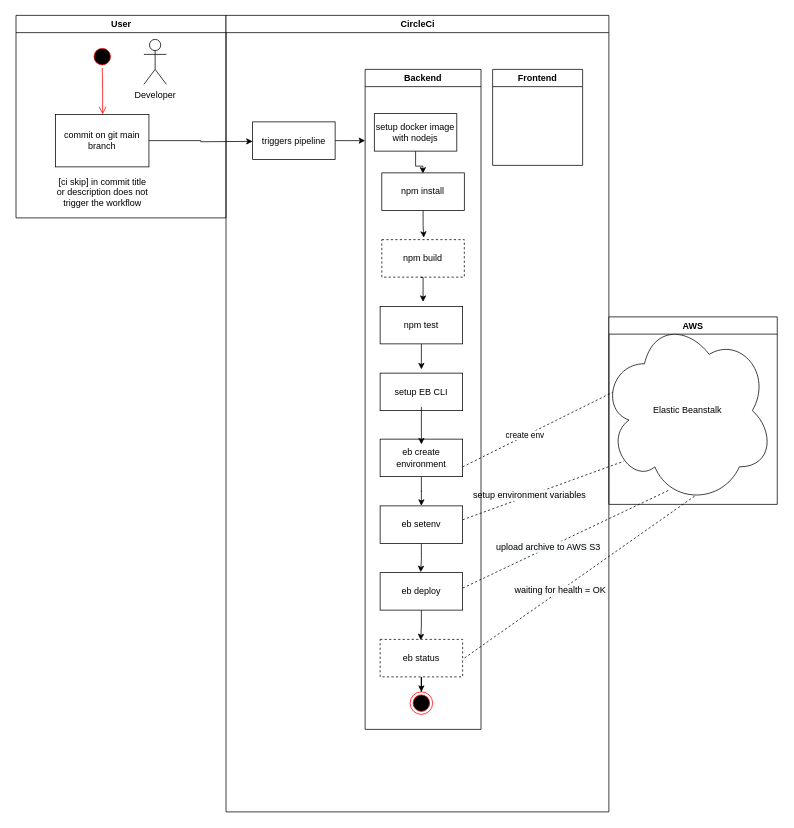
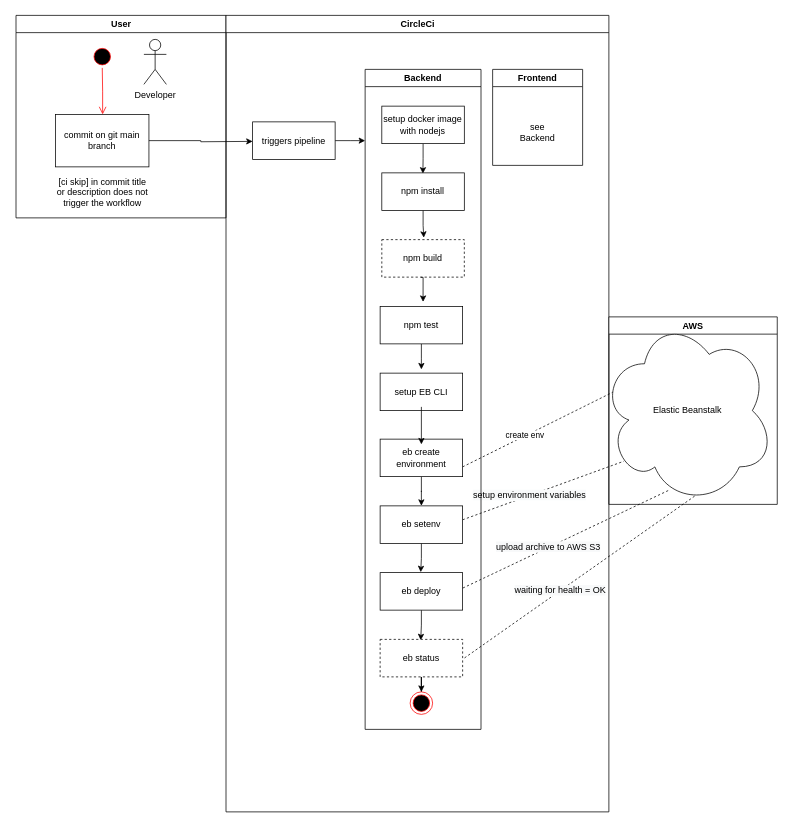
  <mxCell id="0" />
  <mxCell id="1" parent="0" />
  <mxCell id="2" value="User" style="swimlane;whiteSpace=wrap;startSize=23;" parent="1" vertex="1"><mxGeometry x="20.5" y="20" width="280" height="270" as="geometry" /></mxCell>
  <mxCell id="3" value="" style="ellipse;shape=startState;fillColor=#000000;strokeColor=#ff0000;" parent="2" vertex="1"><mxGeometry x="100" y="40" width="30" height="30" as="geometry" /></mxCell>
  <mxCell id="4" value="" style="edgeStyle=elbowEdgeStyle;elbow=horizontal;verticalAlign=bottom;endArrow=open;endSize=8;strokeColor=#FF0000;endFill=1;rounded=0" parent="2" source="3" target="5" edge="1"><mxGeometry x="100" y="40" as="geometry"><mxPoint x="115" y="110" as="targetPoint" /></mxGeometry></mxCell>
  <mxCell id="5" value="commit on git main branch" style="whiteSpace=wrap;" parent="2" vertex="1"><mxGeometry x="52.75" y="132" width="124.5" height="70" as="geometry" /></mxCell>
  <mxCell id="6" value="Developer" style="shape=umlActor;verticalLabelPosition=bottom;verticalAlign=top;html=1;outlineConnect=0;" vertex="1" parent="2"><mxGeometry x="170.5" y="32" width="30" height="60" as="geometry" /></mxCell>
  <mxCell id="7" value="[ci skip] in commit title or description does not trigger the workflow" style="text;html=1;strokeColor=none;fillColor=none;align=center;verticalAlign=middle;whiteSpace=wrap;rounded=0;" vertex="1" parent="2"><mxGeometry x="50.25" y="202" width="129.5" height="68" as="geometry" /></mxCell>
  <mxCell id="8" value="CircleCi" style="swimlane;whiteSpace=wrap" parent="1" vertex="1"><mxGeometry x="300.5" y="20" width="510.5" height="1062" as="geometry" /></mxCell>
  <mxCell id="9" style="edgeStyle=orthogonalEdgeStyle;rounded=0;orthogonalLoop=1;jettySize=auto;html=1;" edge="1" parent="8" source="10"><mxGeometry relative="1" as="geometry"><mxPoint x="185.5" y="167" as="targetPoint" /></mxGeometry></mxCell>
  <mxCell id="10" value="triggers pipeline" style="" parent="8" vertex="1"><mxGeometry x="35.5" y="142" width="110" height="50" as="geometry" /></mxCell>
  <mxCell id="11" value="" style="edgeStyle=orthogonalEdgeStyle;rounded=0;orthogonalLoop=1;jettySize=auto;html=1;" edge="1" parent="8" source="12"><mxGeometry relative="1" as="geometry"><mxPoint x="260.5" y="472" as="targetPoint" /></mxGeometry></mxCell>
  <mxCell id="12" value="npm test" style="whiteSpace=wrap;" vertex="1" parent="8"><mxGeometry x="205.5" y="388" width="110" height="50" as="geometry" /></mxCell>
  <mxCell id="13" value="setup EB CLI" style="whiteSpace=wrap;fillColor=rgb(255, 255, 255);strokeColor=rgb(0, 0, 0);fontColor=rgb(0, 0, 0);" vertex="1" parent="8"><mxGeometry x="205.5" y="477" width="110" height="50" as="geometry" /></mxCell>
  <mxCell id="14" value="" style="endArrow=none;dashed=1;html=1;rounded=0;entryX=0.07;entryY=0.4;entryDx=0;entryDy=0;entryPerimeter=0;" edge="1" parent="8" target="21"><mxGeometry width="50" height="50" relative="1" as="geometry"><mxPoint x="315.5" y="602" as="sourcePoint" /><mxPoint x="555.5" y="562" as="targetPoint" /></mxGeometry></mxCell>
  <mxCell id="15" value="create env" style="edgeLabel;html=1;align=center;verticalAlign=middle;resizable=0;points=[];" vertex="1" connectable="0" parent="14"><mxGeometry x="-0.174" y="1" relative="1" as="geometry"><mxPoint as="offset" /></mxGeometry></mxCell>
  <mxCell id="16" value="" style="endArrow=none;dashed=1;html=1;rounded=0;exitX=1.003;exitY=0.411;exitDx=0;exitDy=0;exitPerimeter=0;entryX=0.13;entryY=0.77;entryDx=0;entryDy=0;entryPerimeter=0;" edge="1" parent="8" target="21"><mxGeometry width="50" height="50" relative="1" as="geometry"><mxPoint x="315.5" y="672.55" as="sourcePoint" /><mxPoint x="505.17" y="582" as="targetPoint" /></mxGeometry></mxCell>
  <mxCell id="17" value="&lt;span style=&quot;font-size: 12px ; background-color: rgb(248 , 249 , 250)&quot;&gt;setup environment variables&lt;/span&gt;" style="edgeLabel;html=1;align=center;verticalAlign=middle;resizable=0;points=[];" vertex="1" connectable="0" parent="16"><mxGeometry x="-0.174" y="1" relative="1" as="geometry"><mxPoint as="offset" /></mxGeometry></mxCell>
  <mxCell id="18" value="Frontend" style="swimlane;" vertex="1" parent="8"><mxGeometry x="355.5" y="72" width="120" height="128" as="geometry" /></mxCell>
+ <mxCell id="19" value="see Backend" style="text;html=1;strokeColor=none;fillColor=none;align=center;verticalAlign=middle;whiteSpace=wrap;rounded=0;" vertex="1" parent="18"><mxGeometry x="30" y="69" width="60" height="30" as="geometry" /></mxCell>
  <mxCell id="20" value="AWS" style="swimlane;whiteSpace=wrap" parent="1" vertex="1"><mxGeometry x="811" y="422" width="224.5" height="250" as="geometry" /></mxCell>
  <mxCell id="21" value="Elastic Beanstalk" style="ellipse;shape=cloud;whiteSpace=wrap;html=1;" vertex="1" parent="20"><mxGeometry x="-10" width="230" height="250" as="geometry" /></mxCell>
  <mxCell id="22" style="edgeStyle=orthogonalEdgeStyle;rounded=0;orthogonalLoop=1;jettySize=auto;html=1;" edge="1" parent="1" source="5"><mxGeometry relative="1" as="geometry"><mxPoint x="336" y="188" as="targetPoint" /></mxGeometry></mxCell>
  <mxCell id="23" value="Backend" style="swimlane;" vertex="1" parent="1"><mxGeometry x="486" y="92" width="154.5" height="880" as="geometry" /></mxCell>
  <mxCell id="24" value="" style="edgeStyle=orthogonalEdgeStyle;rounded=0;orthogonalLoop=1;jettySize=auto;html=1;entryX=0.498;entryY=0.02;entryDx=0;entryDy=0;entryPerimeter=0;" edge="1" parent="23" source="25" target="27"><mxGeometry relative="1" as="geometry"><mxPoint x="77" y="130" as="targetPoint" /></mxGeometry></mxCell>
- <mxCell id="25" value="setup docker image with nodejs" style="whiteSpace=wrap;" vertex="1" parent="23"><mxGeometry x="12.25" y="59" width="110" height="50" as="geometry" /></mxCell>
+ <mxCell id="25" value="setup docker image with nodejs" style="whiteSpace=wrap;" vertex="1" parent="23"><mxGeometry x="22.25" y="49" width="110" height="50" as="geometry" /></mxCell>
  <mxCell id="26" style="edgeStyle=orthogonalEdgeStyle;rounded=0;orthogonalLoop=1;jettySize=auto;html=1;entryX=0.509;entryY=-0.051;entryDx=0;entryDy=0;entryPerimeter=0;" edge="1" parent="23" source="27" target="28"><mxGeometry relative="1" as="geometry" /></mxCell>
  <mxCell id="27" value="npm install" style="whiteSpace=wrap;" vertex="1" parent="23"><mxGeometry x="22.25" y="138" width="110" height="50" as="geometry" /></mxCell>
  <mxCell id="28" value="npm build" style="whiteSpace=wrap;dashed=1;" vertex="1" parent="23"><mxGeometry x="22.25" y="227" width="110" height="50" as="geometry" /></mxCell>
  <mxCell id="29" value="" style="edgeStyle=orthogonalEdgeStyle;rounded=0;orthogonalLoop=1;jettySize=auto;html=1;entryX=0.5;entryY=-0.003;entryDx=0;entryDy=0;entryPerimeter=0;" edge="1" parent="23" source="30" target="36"><mxGeometry relative="1" as="geometry" /></mxCell>
  <mxCell id="30" value="eb create environment" style="whiteSpace=wrap;fillColor=rgb(255, 255, 255);strokeColor=rgb(0, 0, 0);fontColor=rgb(0, 0, 0);" vertex="1" parent="23"><mxGeometry x="20" y="493" width="110" height="50" as="geometry" /></mxCell>
  <mxCell id="31" value="" style="edgeStyle=orthogonalEdgeStyle;rounded=0;orthogonalLoop=1;jettySize=auto;html=1;entryX=0.492;entryY=0.023;entryDx=0;entryDy=0;entryPerimeter=0;" edge="1" parent="23" source="32" target="34"><mxGeometry relative="1" as="geometry" /></mxCell>
  <mxCell id="32" value="eb deploy" style="whiteSpace=wrap;fillColor=rgb(255, 255, 255);strokeColor=rgb(0, 0, 0);fontColor=rgb(0, 0, 0);" vertex="1" parent="23"><mxGeometry x="20" y="671" width="110" height="50" as="geometry" /></mxCell>
  <mxCell id="33" style="edgeStyle=orthogonalEdgeStyle;rounded=0;orthogonalLoop=1;jettySize=auto;html=1;entryX=0.5;entryY=0;entryDx=0;entryDy=0;" edge="1" parent="23" source="34" target="37"><mxGeometry relative="1" as="geometry" /></mxCell>
  <mxCell id="34" value="eb status" style="whiteSpace=wrap;fillColor=rgb(255, 255, 255);strokeColor=rgb(0, 0, 0);fontColor=rgb(0, 0, 0);dashed=1;" vertex="1" parent="23"><mxGeometry x="20" y="760" width="110" height="50" as="geometry" /></mxCell>
  <mxCell id="35" style="edgeStyle=orthogonalEdgeStyle;rounded=0;orthogonalLoop=1;jettySize=auto;html=1;entryX=0.492;entryY=-0.012;entryDx=0;entryDy=0;entryPerimeter=0;" edge="1" parent="23" source="36" target="32"><mxGeometry relative="1" as="geometry" /></mxCell>
  <mxCell id="36" value="eb setenv" style="whiteSpace=wrap;fillColor=rgb(255, 255, 255);strokeColor=rgb(0, 0, 0);fontColor=rgb(0, 0, 0);" vertex="1" parent="23"><mxGeometry x="20" y="582" width="110" height="50" as="geometry" /></mxCell>
  <mxCell id="37" value="" style="ellipse;shape=endState;fillColor=#000000;strokeColor=#ff0000" parent="23" vertex="1"><mxGeometry x="60" y="830" width="30" height="30" as="geometry" /></mxCell>
  <mxCell id="38" style="edgeStyle=orthogonalEdgeStyle;rounded=0;orthogonalLoop=1;jettySize=auto;html=1;exitX=0.474;exitY=1.005;exitDx=0;exitDy=0;exitPerimeter=0;" edge="1" parent="1" source="28"><mxGeometry relative="1" as="geometry"><mxPoint x="563.25" y="402" as="targetPoint" /></mxGeometry></mxCell>
  <mxCell id="39" style="edgeStyle=orthogonalEdgeStyle;rounded=0;orthogonalLoop=1;jettySize=auto;html=1;" edge="1" parent="1"><mxGeometry relative="1" as="geometry"><mxPoint x="561" y="542" as="sourcePoint" /><mxPoint x="561" y="592" as="targetPoint" /><Array as="points" /></mxGeometry></mxCell>
  <mxCell id="40" value="" style="endArrow=none;dashed=1;html=1;rounded=0;exitX=1.003;exitY=0.411;exitDx=0;exitDy=0;exitPerimeter=0;entryX=0.395;entryY=0.923;entryDx=0;entryDy=0;entryPerimeter=0;" edge="1" parent="1" source="32" target="21"><mxGeometry width="50" height="50" relative="1" as="geometry"><mxPoint x="626" y="632" as="sourcePoint" /><mxPoint x="806" y="652" as="targetPoint" /></mxGeometry></mxCell>
  <mxCell id="41" value="&lt;span style=&quot;font-size: 12px ; background-color: rgb(248 , 249 , 250)&quot;&gt;upload archive to AWS S3&lt;/span&gt;" style="edgeLabel;html=1;align=center;verticalAlign=middle;resizable=0;points=[];" vertex="1" connectable="0" parent="40"><mxGeometry x="-0.174" y="1" relative="1" as="geometry"><mxPoint as="offset" /></mxGeometry></mxCell>
  <mxCell id="42" value="" style="endArrow=none;dashed=1;html=1;rounded=0;exitX=1.023;exitY=0.495;exitDx=0;exitDy=0;exitPerimeter=0;entryX=0.55;entryY=0.95;entryDx=0;entryDy=0;entryPerimeter=0;" edge="1" parent="1" source="34" target="21"><mxGeometry width="50" height="50" relative="1" as="geometry"><mxPoint x="626.33" y="762.55" as="sourcePoint" /><mxPoint x="816" y="662" as="targetPoint" /></mxGeometry></mxCell>
  <mxCell id="43" value="&lt;span style=&quot;font-size: 12px ; background-color: rgb(248 , 249 , 250)&quot;&gt;waiting for health = OK&lt;/span&gt;" style="edgeLabel;html=1;align=center;verticalAlign=middle;resizable=0;points=[];" vertex="1" connectable="0" parent="42"><mxGeometry x="-0.174" y="1" relative="1" as="geometry"><mxPoint as="offset" /></mxGeometry></mxCell>
